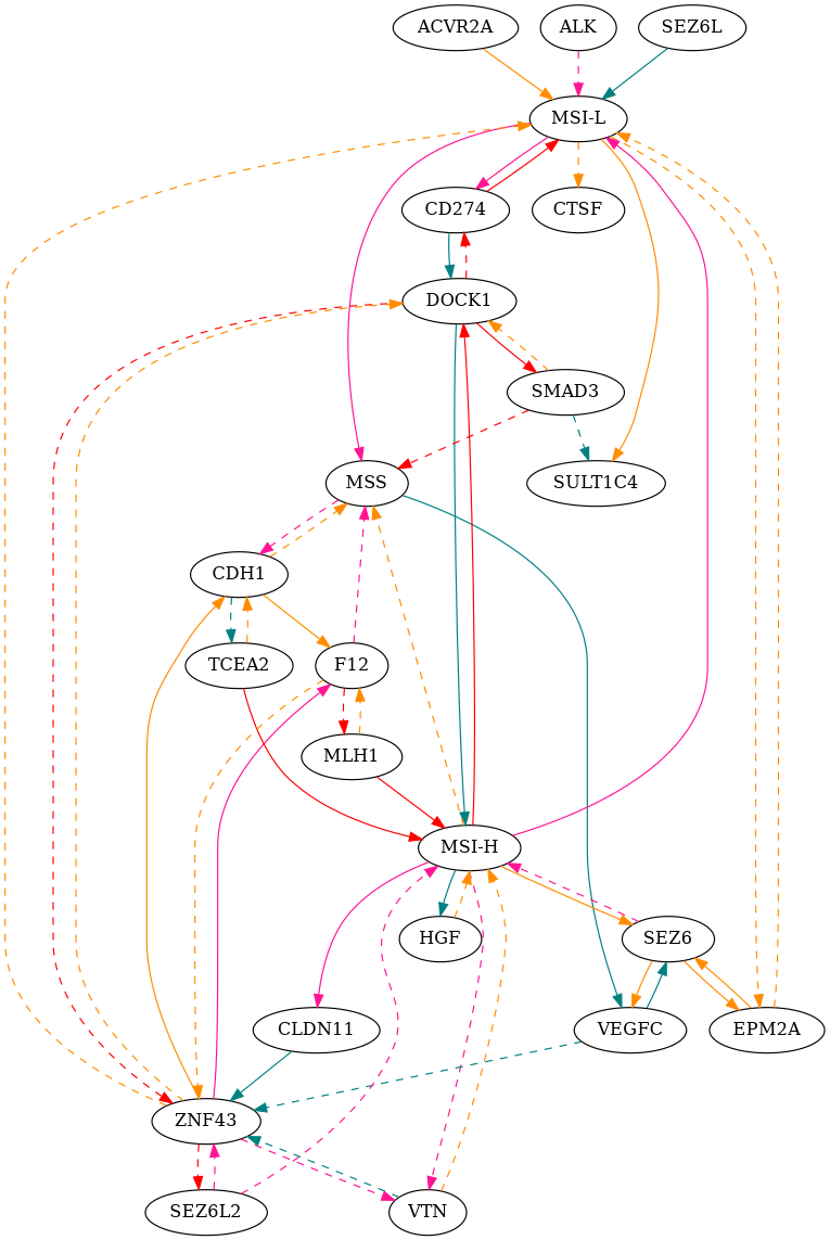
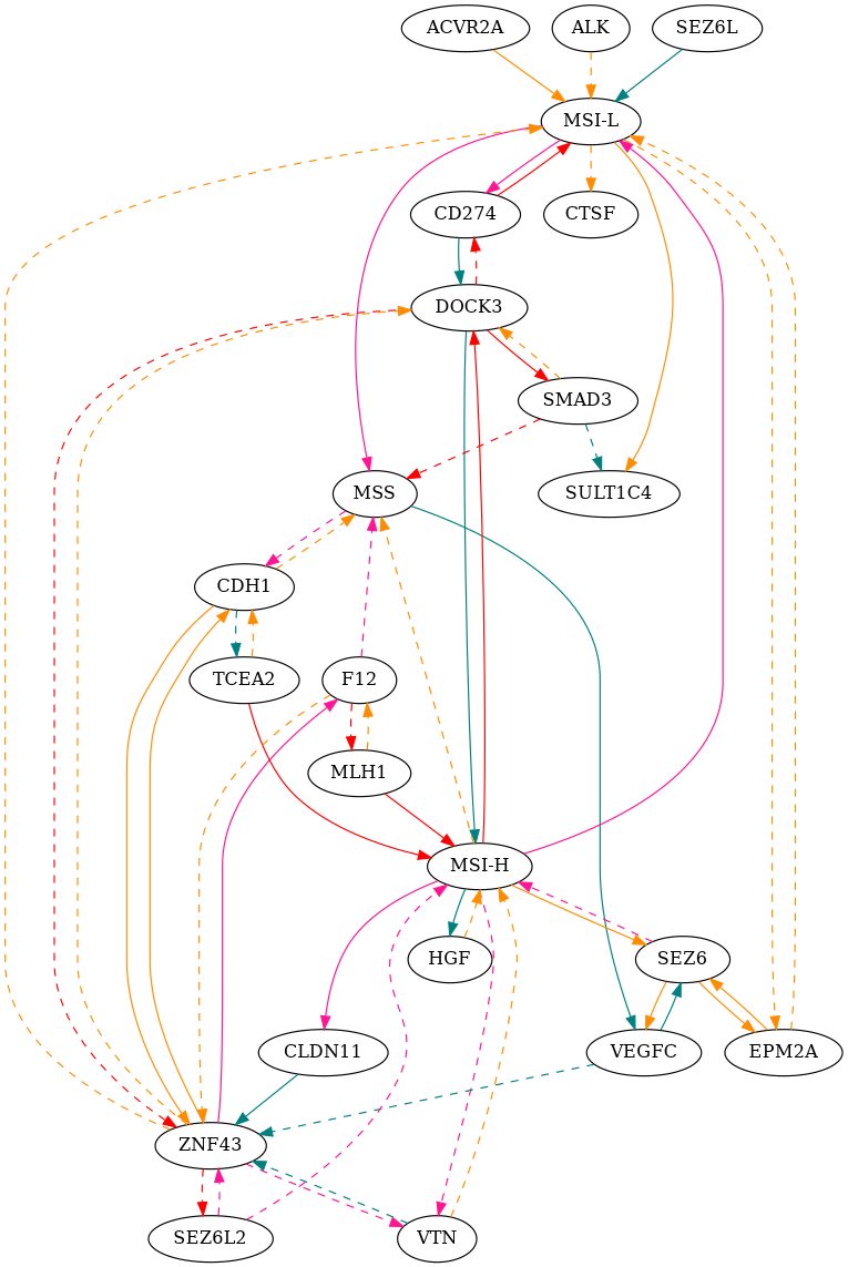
  strict digraph {
    edge [color=darkorange style=dashed weight=1]
    ACVR2A
    "MSI-L"
    CD274
    MSS
    EPM2A
    CTSF
    SULT1C4
    ALK
-   DOCK3 [label=DOCK1]
+   DOCK3
    ZNF43
    "MSI-H"
    n12 [label=SMAD3]
    CDH1
    TCEA2
    VEGFC
    F12
    VTN
    SEZ6L2
    CLDN11
    SEZ6
    HGF
    MLH1
    SEZ6L
    ACVR2A -> "MSI-L" [style=solid]
    "MSI-L" -> CD274 [color=deeppink style=solid]
    "MSI-L" -> MSS [color=deeppink style=solid]
    "MSI-L" -> EPM2A
    "MSI-L" -> CTSF
    "MSI-L" -> SULT1C4 [style=solid]
    CD274 -> "MSI-L" [color=red style=solid]
    CD274 -> DOCK3 [color=teal style=solid]
    MSS -> CDH1 [color=deeppink]
    MSS -> VEGFC [color=teal style=solid]
    EPM2A -> "MSI-L"
    EPM2A -> SEZ6 [style=solid]
-   ALK -> "MSI-L" [color=deeppink]
+   ALK -> "MSI-L"
    DOCK3 -> CD274 [color=red]
    DOCK3 -> ZNF43 [color=red]
    DOCK3 -> "MSI-H" [color=teal style=solid]
    DOCK3 -> n12 [color=red style=solid]
    ZNF43 -> "MSI-L"
    ZNF43 -> DOCK3
    ZNF43 -> CDH1 [style=solid]
    ZNF43 -> F12 [color=deeppink style=solid]
    ZNF43 -> VTN [color=deeppink]
    ZNF43 -> SEZ6L2 [color=red]
    "MSI-H" -> "MSI-L" [color=deeppink style=solid]
    "MSI-H" -> MSS
    "MSI-H" -> DOCK3 [color=red style=solid]
    "MSI-H" -> VTN [color=deeppink]
    "MSI-H" -> CLDN11 [color=deeppink style=solid]
    "MSI-H" -> SEZ6 [style=solid]
    "MSI-H" -> HGF [color=teal style=solid]
    n12 -> MSS [color=red]
    n12 -> SULT1C4 [color=teal]
    n12 -> DOCK3
    CDH1 -> MSS
-   CDH1 -> F12 [style=solid]
+   CDH1 -> ZNF43 [style=solid]
    CDH1 -> TCEA2 [color=teal]
    TCEA2 -> "MSI-H" [color=red style=solid]
    TCEA2 -> CDH1
    VEGFC -> ZNF43 [color=teal]
    VEGFC -> SEZ6 [color=teal style=solid]
    F12 -> MSS [color=deeppink]
    F12 -> ZNF43
    F12 -> MLH1 [color=red]
    VTN -> ZNF43 [color=teal]
    VTN -> "MSI-H"
    SEZ6L2 -> ZNF43 [color=deeppink]
    SEZ6L2 -> "MSI-H" [color=deeppink]
    CLDN11 -> ZNF43 [color=teal style=solid]
    SEZ6 -> EPM2A [style=solid]
    SEZ6 -> "MSI-H" [color=deeppink]
    SEZ6 -> VEGFC [style=solid]
    HGF -> "MSI-H"
    MLH1 -> "MSI-H" [color=red style=solid]
    MLH1 -> F12
    SEZ6L -> "MSI-L" [color=teal style=solid]
  }
